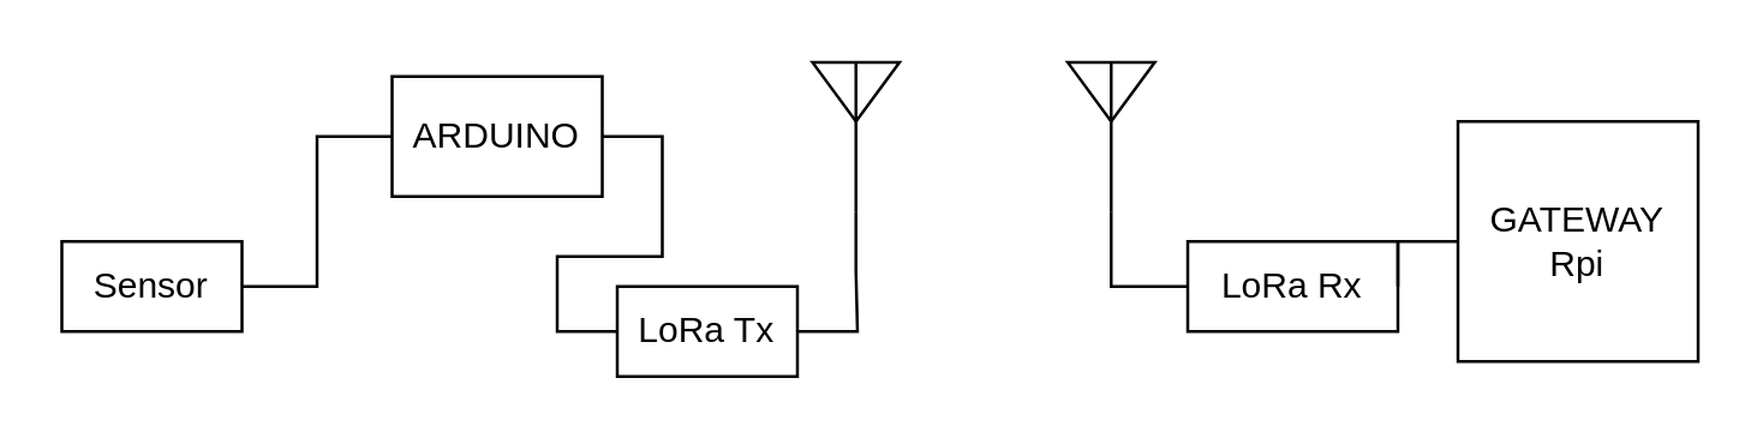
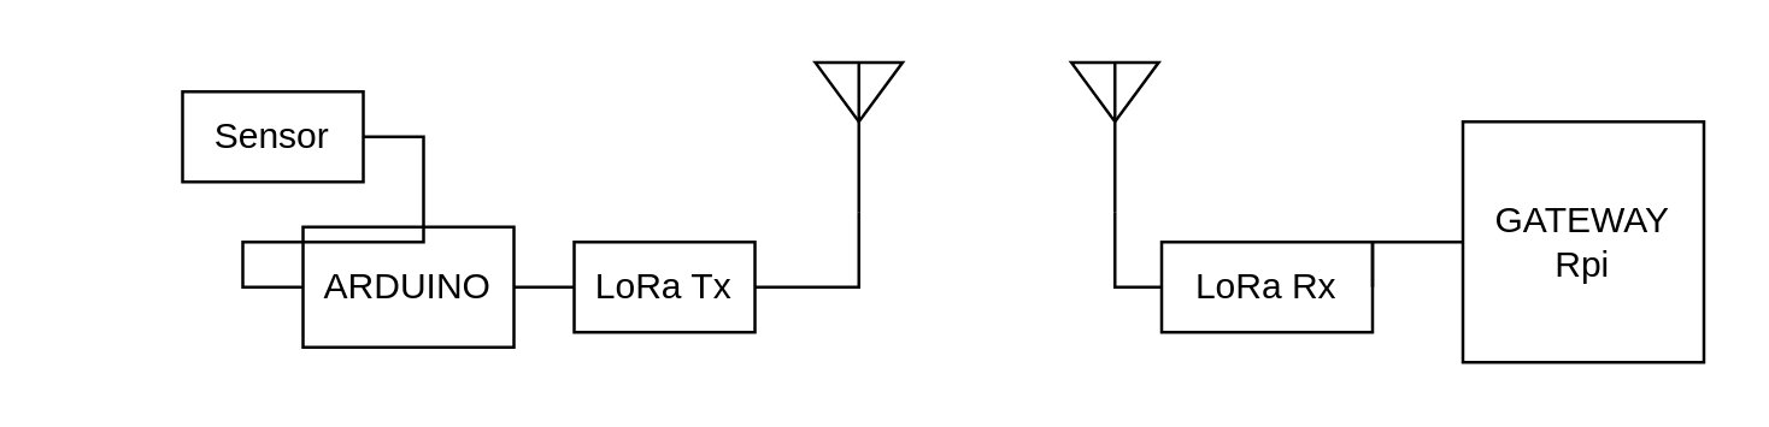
  <mxCell id="0" />
  <mxCell id="1" parent="0" />
  <mxCell id="2" style="edgeStyle=orthogonalEdgeStyle;rounded=0;orthogonalLoop=1;jettySize=auto;html=1;exitX=0.5;exitY=1;exitDx=0;exitDy=0;exitPerimeter=0;entryX=1;entryY=0.5;entryDx=0;entryDy=0;endArrow=none;endFill=0;" edge="1" parent="1" source="3" target="6"><mxGeometry relative="1" as="geometry" /></mxCell>
  <mxCell id="3" value="" style="verticalLabelPosition=bottom;shadow=0;dashed=0;align=center;html=1;verticalAlign=top;shape=mxgraph.electrical.radio.aerial_-_antenna_2;" vertex="1" parent="1"><mxGeometry x="270" y="20" width="29" height="50" as="geometry" /></mxCell>
  <mxCell id="4" style="edgeStyle=orthogonalEdgeStyle;rounded=0;orthogonalLoop=1;jettySize=auto;html=1;exitX=0.5;exitY=1;exitDx=0;exitDy=0;exitPerimeter=0;entryX=0;entryY=0.5;entryDx=0;entryDy=0;endArrow=none;endFill=0;" edge="1" parent="1" source="5" target="7"><mxGeometry relative="1" as="geometry"><Array as="points"><mxPoint x="370" y="95" /></Array></mxGeometry></mxCell>
  <mxCell id="5" value="" style="verticalLabelPosition=bottom;shadow=0;dashed=0;align=center;html=1;verticalAlign=top;shape=mxgraph.electrical.radio.aerial_-_antenna_2;" vertex="1" parent="1"><mxGeometry x="355" y="20" width="29" height="50" as="geometry" /></mxCell>
- <mxCell id="6" value="LoRa Tx" style="rounded=0;whiteSpace=wrap;html=1;" vertex="1" parent="1"><mxGeometry x="205" y="95" width="60" height="30" as="geometry" /></mxCell>
- <mxCell id="7" value="LoRa Rx" style="rounded=0;whiteSpace=wrap;html=1;" vertex="1" parent="1"><mxGeometry x="395" y="80" width="70" height="30" as="geometry" /></mxCell>
+ <mxCell id="6" value="LoRa Tx" style="rounded=0;whiteSpace=wrap;html=1;" vertex="1" parent="1"><mxGeometry x="190" y="80" width="60" height="30" as="geometry" /></mxCell>
+ <mxCell id="7" value="LoRa Rx" style="rounded=0;whiteSpace=wrap;html=1;" vertex="1" parent="1"><mxGeometry x="385" y="80" width="70" height="30" as="geometry" /></mxCell>
  <mxCell id="8" style="edgeStyle=orthogonalEdgeStyle;rounded=0;orthogonalLoop=1;jettySize=auto;html=1;exitX=0;exitY=0.5;exitDx=0;exitDy=0;entryX=1;entryY=0.5;entryDx=0;entryDy=0;endArrow=none;endFill=0;" edge="1" parent="1" source="9" target="7"><mxGeometry relative="1" as="geometry" /></mxCell>
  <mxCell id="9" value="GATEWAY&lt;br&gt;Rpi" style="whiteSpace=wrap;html=1;aspect=fixed;" vertex="1" parent="1"><mxGeometry x="485" y="40" width="80" height="80" as="geometry" /></mxCell>
  <mxCell id="10" style="edgeStyle=orthogonalEdgeStyle;rounded=0;orthogonalLoop=1;jettySize=auto;html=1;exitX=1;exitY=0.5;exitDx=0;exitDy=0;entryX=0;entryY=0.5;entryDx=0;entryDy=0;endArrow=none;endFill=0;" edge="1" parent="1" source="11" target="6"><mxGeometry relative="1" as="geometry" /></mxCell>
- <mxCell id="11" value="ARDUINO" style="rounded=0;whiteSpace=wrap;html=1;" vertex="1" parent="1"><mxGeometry x="130" y="25" width="70" height="40" as="geometry" /></mxCell>
+ <mxCell id="11" value="ARDUINO" style="rounded=0;whiteSpace=wrap;html=1;" vertex="1" parent="1"><mxGeometry x="100" y="75" width="70" height="40" as="geometry" /></mxCell>
  <mxCell id="12" style="edgeStyle=orthogonalEdgeStyle;rounded=0;orthogonalLoop=1;jettySize=auto;html=1;exitX=1;exitY=0.5;exitDx=0;exitDy=0;entryX=0;entryY=0.5;entryDx=0;entryDy=0;endArrow=none;endFill=0;" edge="1" parent="1" source="13" target="11"><mxGeometry relative="1" as="geometry" /></mxCell>
- <mxCell id="13" value="Sensor" style="rounded=0;whiteSpace=wrap;html=1;" vertex="1" parent="1"><mxGeometry x="20" y="80" width="60" height="30" as="geometry" /></mxCell>
+ <mxCell id="13" value="Sensor" style="rounded=0;whiteSpace=wrap;html=1;" vertex="1" parent="1"><mxGeometry x="60" y="30" width="60" height="30" as="geometry" /></mxCell>
